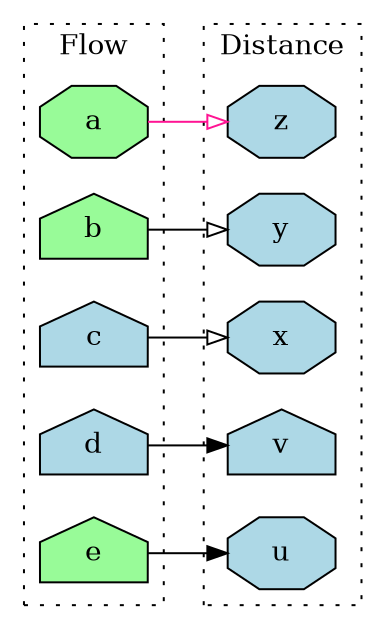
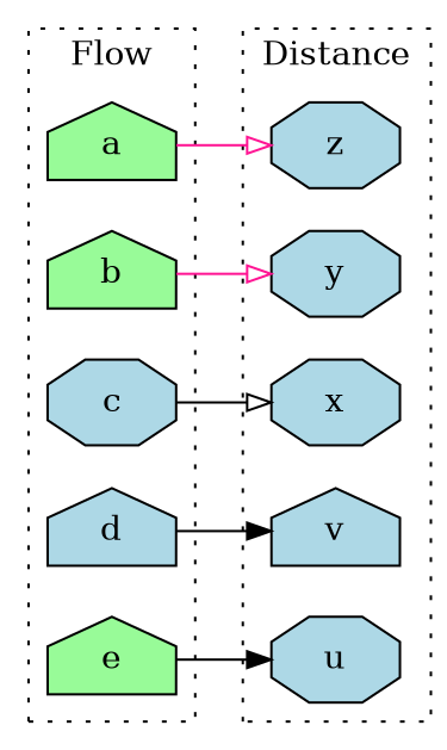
  digraph {
    rankdir=LR
    node [fillcolor=lightblue shape=house style=filled]
    edge [arrowhead=onormal color=black]
-   a [fillcolor=palegreen shape=octagon]
+   a [fillcolor=palegreen]
    b [fillcolor=palegreen]
-   c
+   c [shape=octagon]
    d
    e [fillcolor=palegreen]
    u [shape=octagon]
    v
    x [shape=octagon]
    y [shape=octagon]
    z [shape=octagon]
    subgraph cluster_1 {
      label=Flow
      style=dotted
      a
      b
      c
      d
      e
    }
    subgraph cluster_2 {
      label=Distance
      style=dotted
      u
      v
      x
      y
      z
    }
    a -> z [color=deeppink]
-   b -> y
+   b -> y [color=deeppink]
    c -> x
    d -> v [arrowhead=normal]
    e -> u [arrowhead=normal]
  }
